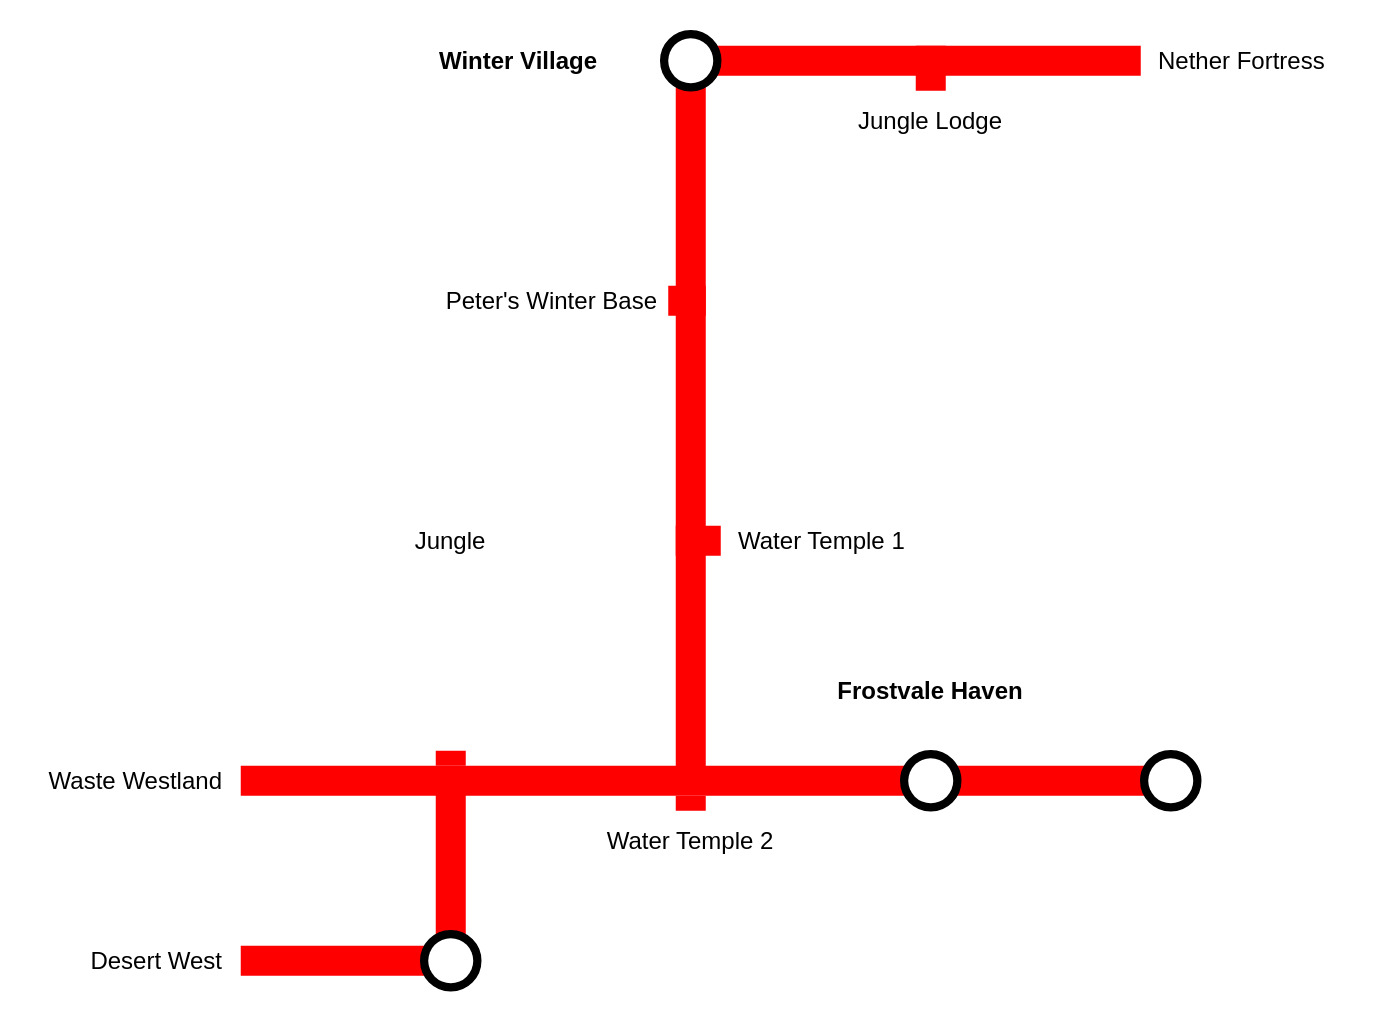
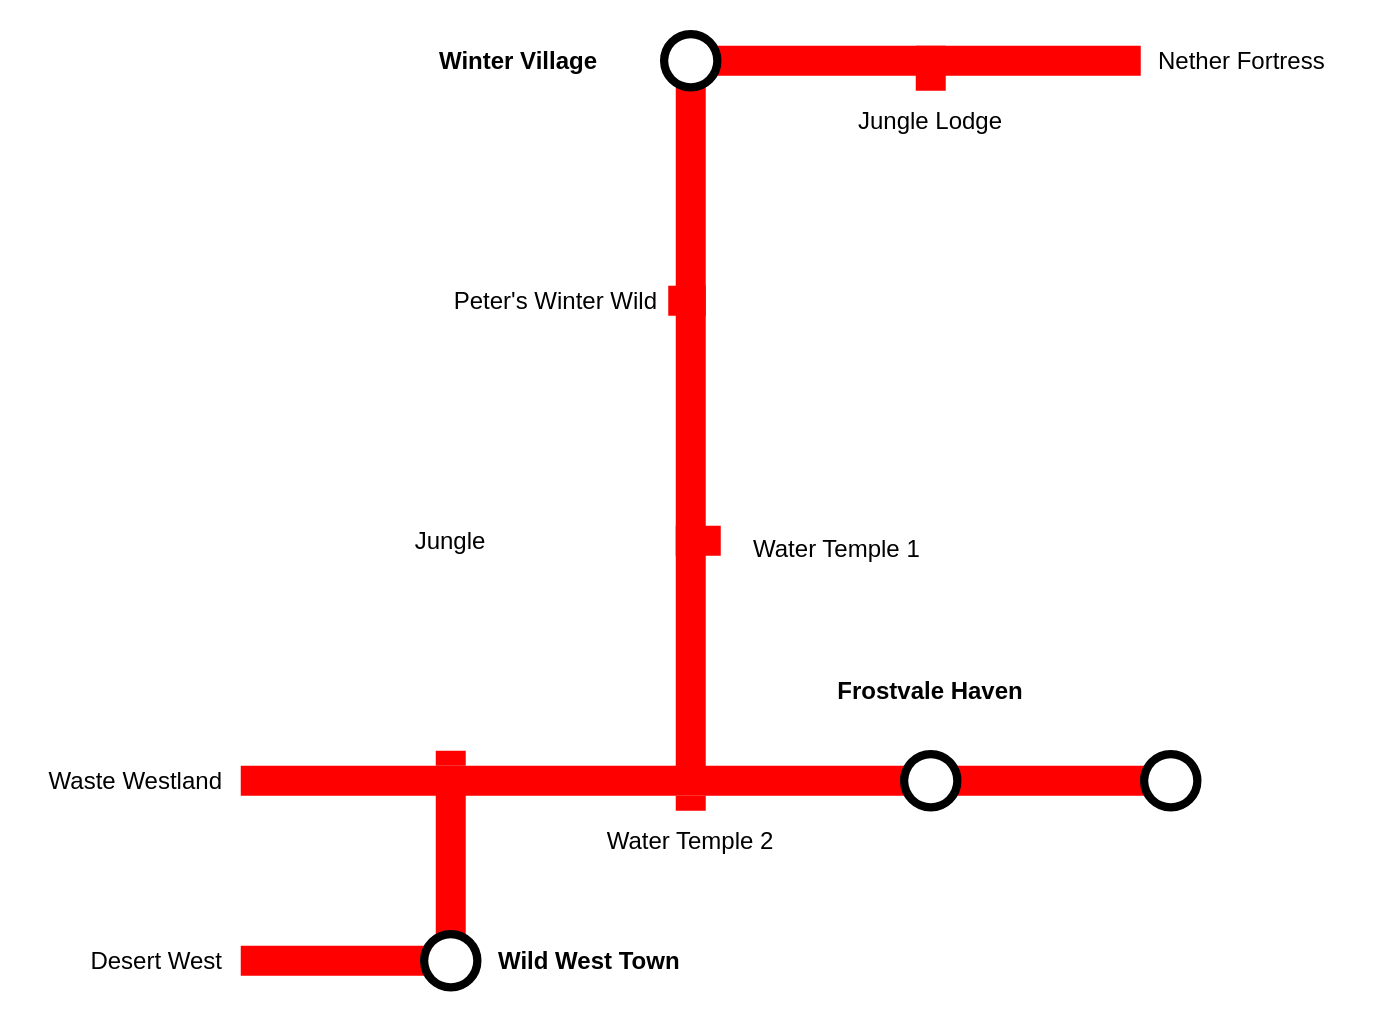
  <mxCell id="0" />
  <mxCell id="1" parent="0" />
  <mxCell id="2" value="" style="rounded=0;whiteSpace=wrap;html=1;strokeColor=none;fillColor=#FF0000;" vertex="1" parent="1"><mxGeometry x="460" y="30" width="300" height="20" as="geometry" /></mxCell>
  <mxCell id="3" value="" style="rounded=0;whiteSpace=wrap;html=1;strokeColor=none;fillColor=#FF0000;" vertex="1" parent="1"><mxGeometry x="160" y="630" width="130" height="20" as="geometry" /></mxCell>
  <mxCell id="4" value="" style="rounded=0;whiteSpace=wrap;html=1;strokeColor=none;fillColor=#FF0000;" vertex="1" parent="1"><mxGeometry x="290" y="500" width="20" height="10" as="geometry" /></mxCell>
  <mxCell id="5" value="" style="rounded=0;whiteSpace=wrap;html=1;strokeColor=none;fillColor=#FF0000;" vertex="1" parent="1"><mxGeometry x="450" y="50" width="20" height="470" as="geometry" /></mxCell>
  <mxCell id="6" value="" style="ellipse;whiteSpace=wrap;html=1;aspect=fixed;fillColor=#000000;" vertex="1" parent="1"><mxGeometry x="440" y="20" width="40" height="40" as="geometry" /></mxCell>
  <mxCell id="7" value="" style="ellipse;whiteSpace=wrap;html=1;aspect=fixed;strokeColor=none;" vertex="1" parent="1"><mxGeometry x="445" y="25" width="30" height="30" as="geometry" /></mxCell>
  <mxCell id="8" value="Winter Village" style="text;html=1;align=right;verticalAlign=middle;whiteSpace=wrap;rounded=0;fontStyle=1;fontSize=16;" vertex="1" parent="1"><mxGeometry x="270" y="20" width="130" height="40" as="geometry" /></mxCell>
- <mxCell id="9" value="Water Temple 1" style="text;html=1;align=left;verticalAlign=middle;whiteSpace=wrap;rounded=0;fontStyle=0;fontSize=16;" vertex="1" parent="1"><mxGeometry x="490" y="340" width="130" height="40" as="geometry" /></mxCell>
+ <mxCell id="9" value="Water Temple 1" style="text;html=1;align=left;verticalAlign=middle;whiteSpace=wrap;rounded=0;fontStyle=0;fontSize=16;" vertex="1" parent="1"><mxGeometry x="500" y="345" width="130" height="40" as="geometry" /></mxCell>
  <mxCell id="10" value="Water Temple 2" style="text;html=1;align=center;verticalAlign=middle;whiteSpace=wrap;rounded=0;fontStyle=0;fontSize=16;" vertex="1" parent="1"><mxGeometry x="395" y="540" width="130" height="40" as="geometry" /></mxCell>
  <mxCell id="11" value="Jungle" style="text;html=1;align=center;verticalAlign=middle;whiteSpace=wrap;rounded=0;fontStyle=0;fontSize=16;" vertex="1" parent="1"><mxGeometry x="235" y="340" width="130" height="40" as="geometry" /></mxCell>
  <mxCell id="12" value="Waste Westland" style="text;html=1;align=right;verticalAlign=middle;whiteSpace=wrap;rounded=0;fontStyle=0;fontSize=16;" vertex="1" parent="1"><mxGeometry x="30" y="500" width="120" height="40" as="geometry" /></mxCell>
  <mxCell id="13" value="" style="rounded=0;whiteSpace=wrap;html=1;strokeColor=none;fillColor=#FF0000;" vertex="1" parent="1"><mxGeometry x="290" y="525" width="20" height="115" as="geometry" /></mxCell>
  <mxCell id="14" value="" style="ellipse;whiteSpace=wrap;html=1;aspect=fixed;fillColor=#000000;" vertex="1" parent="1"><mxGeometry x="280" y="620" width="40" height="40" as="geometry" /></mxCell>
  <mxCell id="15" value="" style="ellipse;whiteSpace=wrap;html=1;aspect=fixed;strokeColor=none;" vertex="1" parent="1"><mxGeometry x="285" y="625" width="30" height="30" as="geometry" /></mxCell>
+ <mxCell id="16" value="Wild West Town" style="text;html=1;align=left;verticalAlign=middle;whiteSpace=wrap;rounded=0;fontStyle=1;fontSize=16;" vertex="1" parent="1"><mxGeometry x="330" y="620" width="130" height="40" as="geometry" /></mxCell>
  <mxCell id="17" value="" style="rounded=0;whiteSpace=wrap;html=1;strokeColor=none;fillColor=#FF0000;" vertex="1" parent="1"><mxGeometry x="450" y="350" width="30" height="20" as="geometry" /></mxCell>
  <mxCell id="18" value="" style="rounded=0;whiteSpace=wrap;html=1;strokeColor=none;fillColor=#FF0000;" vertex="1" parent="1"><mxGeometry x="160" y="510" width="620" height="20" as="geometry" /></mxCell>
  <mxCell id="19" value="Desert West" style="text;html=1;align=right;verticalAlign=middle;whiteSpace=wrap;rounded=0;fontStyle=0;fontSize=16;" vertex="1" parent="1"><mxGeometry x="20" y="620" width="130" height="40" as="geometry" /></mxCell>
  <mxCell id="20" value="" style="rounded=0;whiteSpace=wrap;html=1;strokeColor=none;fillColor=#FF0000;" vertex="1" parent="1"><mxGeometry x="450" y="530" width="20" height="10" as="geometry" /></mxCell>
  <mxCell id="21" value="" style="ellipse;whiteSpace=wrap;html=1;aspect=fixed;fillColor=#000000;" vertex="1" parent="1"><mxGeometry x="600" y="500" width="40" height="40" as="geometry" /></mxCell>
  <mxCell id="22" value="" style="ellipse;whiteSpace=wrap;html=1;aspect=fixed;strokeColor=none;" vertex="1" parent="1"><mxGeometry x="605" y="505" width="30" height="30" as="geometry" /></mxCell>
  <mxCell id="23" value="Frostvale Haven" style="text;html=1;align=center;verticalAlign=middle;whiteSpace=wrap;rounded=0;fontStyle=1;fontSize=16;" vertex="1" parent="1"><mxGeometry x="555" y="440" width="130" height="40" as="geometry" /></mxCell>
  <mxCell id="24" value="" style="ellipse;whiteSpace=wrap;html=1;aspect=fixed;fillColor=#000000;" vertex="1" parent="1"><mxGeometry x="760" y="500" width="40" height="40" as="geometry" /></mxCell>
  <mxCell id="25" value="" style="ellipse;whiteSpace=wrap;html=1;aspect=fixed;strokeColor=none;" vertex="1" parent="1"><mxGeometry x="765" y="505" width="30" height="30" as="geometry" /></mxCell>
- <mxCell id="26" value="Peter's Winter Base" style="text;html=1;align=right;verticalAlign=middle;whiteSpace=wrap;rounded=0;fontStyle=0;fontSize=16;" vertex="1" parent="1"><mxGeometry x="270" y="180" width="170" height="40" as="geometry" /></mxCell>
+ <mxCell id="26" value="Peter's Winter Wild" style="text;html=1;align=right;verticalAlign=middle;whiteSpace=wrap;rounded=0;fontStyle=0;fontSize=16;" vertex="1" parent="1"><mxGeometry x="270" y="180" width="170" height="40" as="geometry" /></mxCell>
  <mxCell id="27" value="" style="rounded=0;whiteSpace=wrap;html=1;strokeColor=none;fillColor=#FF0000;" vertex="1" parent="1"><mxGeometry x="445" y="190" width="25" height="20" as="geometry" /></mxCell>
  <mxCell id="28" value="" style="rounded=0;whiteSpace=wrap;html=1;strokeColor=none;fillColor=#FF0000;" vertex="1" parent="1"><mxGeometry x="610" y="30" width="20" height="30" as="geometry" /></mxCell>
  <mxCell id="29" value="Jungle Lodge" style="text;html=1;align=center;verticalAlign=middle;whiteSpace=wrap;rounded=0;fontStyle=0;fontSize=16;" vertex="1" parent="1"><mxGeometry x="555" y="60" width="130" height="40" as="geometry" /></mxCell>
  <mxCell id="30" value="Nether Fortress" style="text;html=1;align=left;verticalAlign=middle;whiteSpace=wrap;rounded=0;fontStyle=0;fontSize=16;" vertex="1" parent="1"><mxGeometry x="770" y="20" width="130" height="40" as="geometry" /></mxCell>
